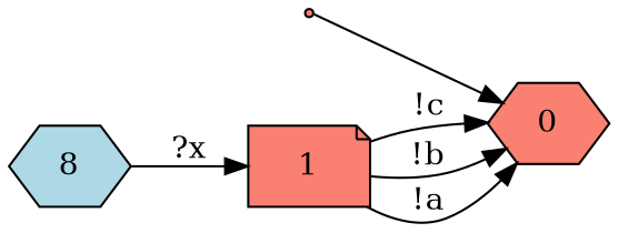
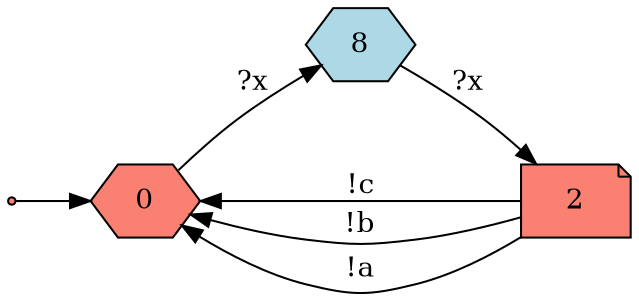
  digraph {
    rankdir=LR
    node [fillcolor=salmon shape=hexagon style=filled]
    ENTRY [shape=point]
    0
    n3 [fillcolor=lightblue label=8]
-   2 [shape=note label=1]
+   2 [shape=note]
    ENTRY -> 0
+   0 -> n3 [label="?x"]
    n3 -> 2 [label="?x"]
    2 -> 0 [label="!c"]
    2 -> 0 [label="!b"]
    2 -> 0 [label="!a"]
  }
